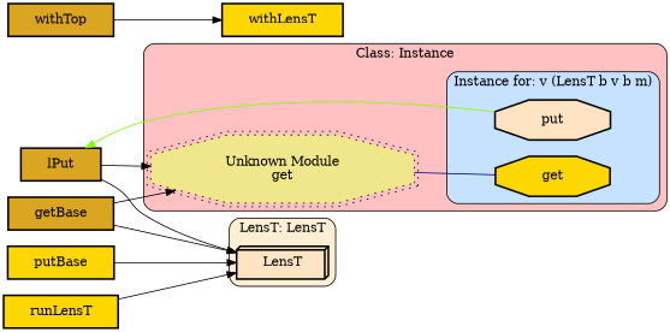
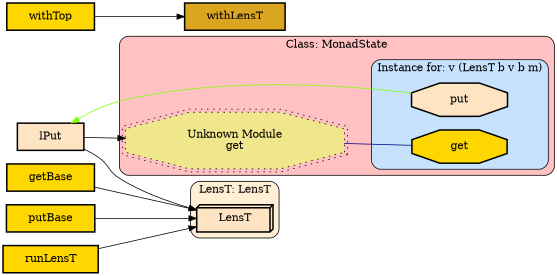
  digraph {
    rankdir=LR
    node [fillcolor=gold margin="0.4,0.1" shape=box style="filled,bold"]
    edge [color=black penwidth=1]
    n1 [label=get shape=octagon]
    n2 [fillcolor=bisque label=put shape=octagon]
    n3 [fillcolor=khaki label="Unknown Module\nget" shape=doubleoctagon style="filled,dotted"]
    n4 [fillcolor=bisque label=LensT shape=box3d]
-   n5 [fillcolor=goldenrod label=lPut]
-   n6 [fillcolor=goldenrod label=getBase]
+   n5 [fillcolor=bisque label=lPut]
+   n6 [label=getBase]
    n7 [label=putBase]
    n8 [label=runLensT]
-   n9 [label=withLensT]
-   n10 [fillcolor=goldenrod label=withTop]
+   n9 [fillcolor=goldenrod label=withLensT]
+   n10 [label=withTop]
    subgraph cluster_1 {
      fillcolor=rosybrown1
-     label="Class: Instance"
+     label="Class: MonadState"
      style="filled,rounded"
      n3
      subgraph cluster_2 {
        fillcolor=slategray1
        label="Instance for: v (LensT b v b m)"
        style="filled,rounded"
        n1
        n2
      }
    }
    subgraph cluster_3 {
      fillcolor=papayawhip
      label="LensT: LensT"
      style="filled,rounded"
      n4
    }
    n2 -> n5 [color=chartreuse]
    n3 -> n1 [color=navy dir=none]
    n5 -> n3
    n5 -> n4
-   n6 -> n3
    n6 -> n4
    n7 -> n4
    n8 -> n4
    n10 -> n9
  }
